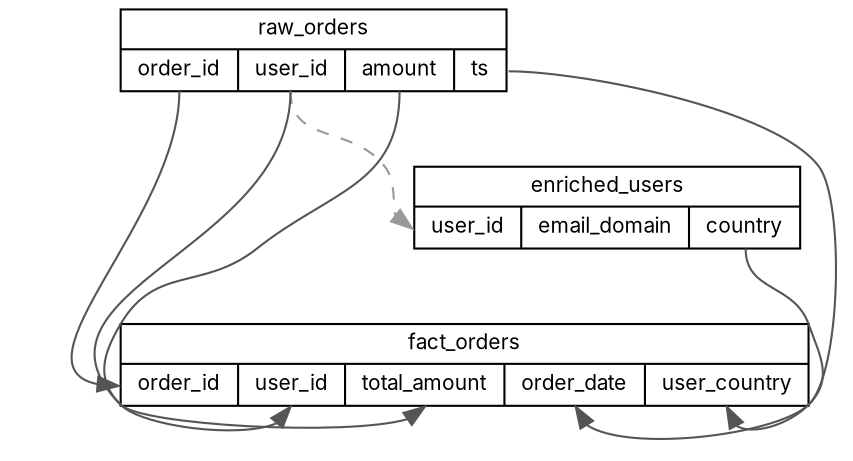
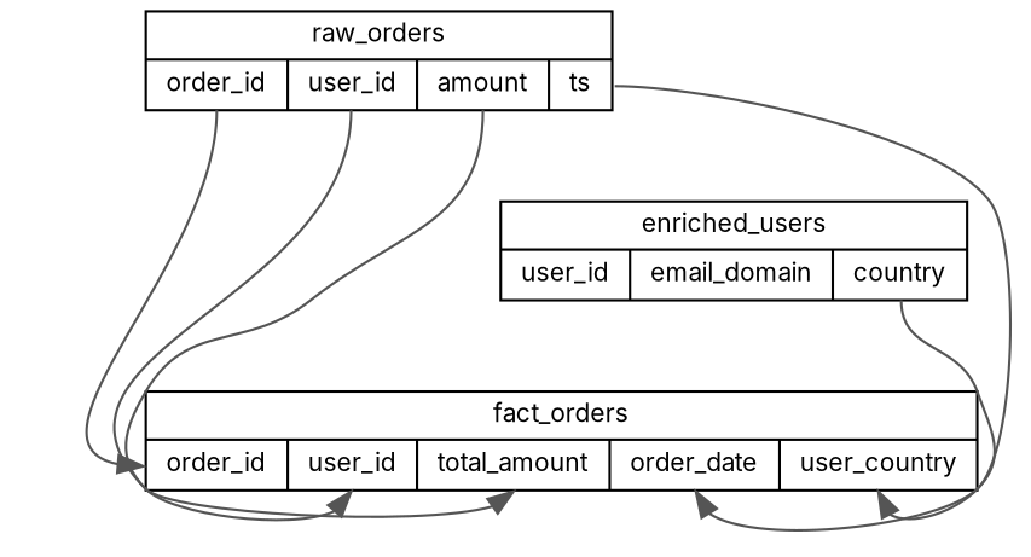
  digraph {
    fontname=Inter
    rankdir=TB
    splines=true
    node [fontname=Inter fontsize=10 shape=record]
    edge [color="#555555" fontname=Inter fontsize=9 headport=user_id tailport=user_id]
    n1 [label="{enriched_users|{<user_id> user_id | <email_domain> email_domain | <country> country}}"]
    n2 [label="{fact_orders|{<order_id> order_id | <user_id> user_id | <total_amount> total_amount | <order_date> order_date | <user_country> user_country}}"]
    n3 [label="{raw_orders|{<order_id> order_id | <user_id> user_id | <amount> amount | <ts> ts}}"]
    n1 -> n2 [headport=user_country tailport=country]
-   n3 -> n1 [color="#999999" style=dashed]
    n3 -> n2 [headport=order_id tailport=order_id]
    n3 -> n2
    n3 -> n2 [headport=total_amount tailport=amount]
    n3 -> n2 [headport=order_date tailport=ts]
  }
